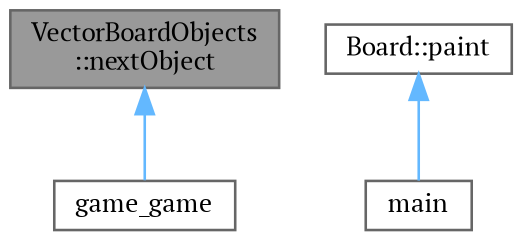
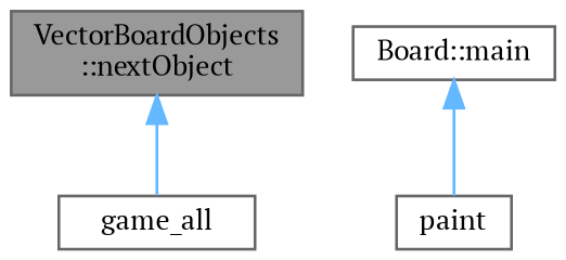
  digraph {
    fontname="PT Serif"
    rankdir=TB
    node [color=grey40 fillcolor=white fontname="PT Serif" fontsize=10 shape=box style=filled]
    edge [color=steelblue1 dir=back fontname="PT Serif" fontsize=10 labelfontname=Helvetica labelfontsize=10 style=solid]
    n1 [color=gray40 fillcolor=grey60 fontcolor=black height=0.2 label="VectorBoardObjects\l::nextObject" width=0.4]
-   n2 [height=0.2 label=game_game width=0.4]
-   n3 [height=0.2 label="Board::paint" width=0.4]
-   n4 [height=0.2 label=main width=0.4]
+   n2 [height=0.2 label=game_all width=0.4]
+   n3 [height=0.2 label="Board::main" width=0.4]
+   n4 [height=0.2 label=paint width=0.4]
    n1 -> n2
    n3 -> n4
  }
